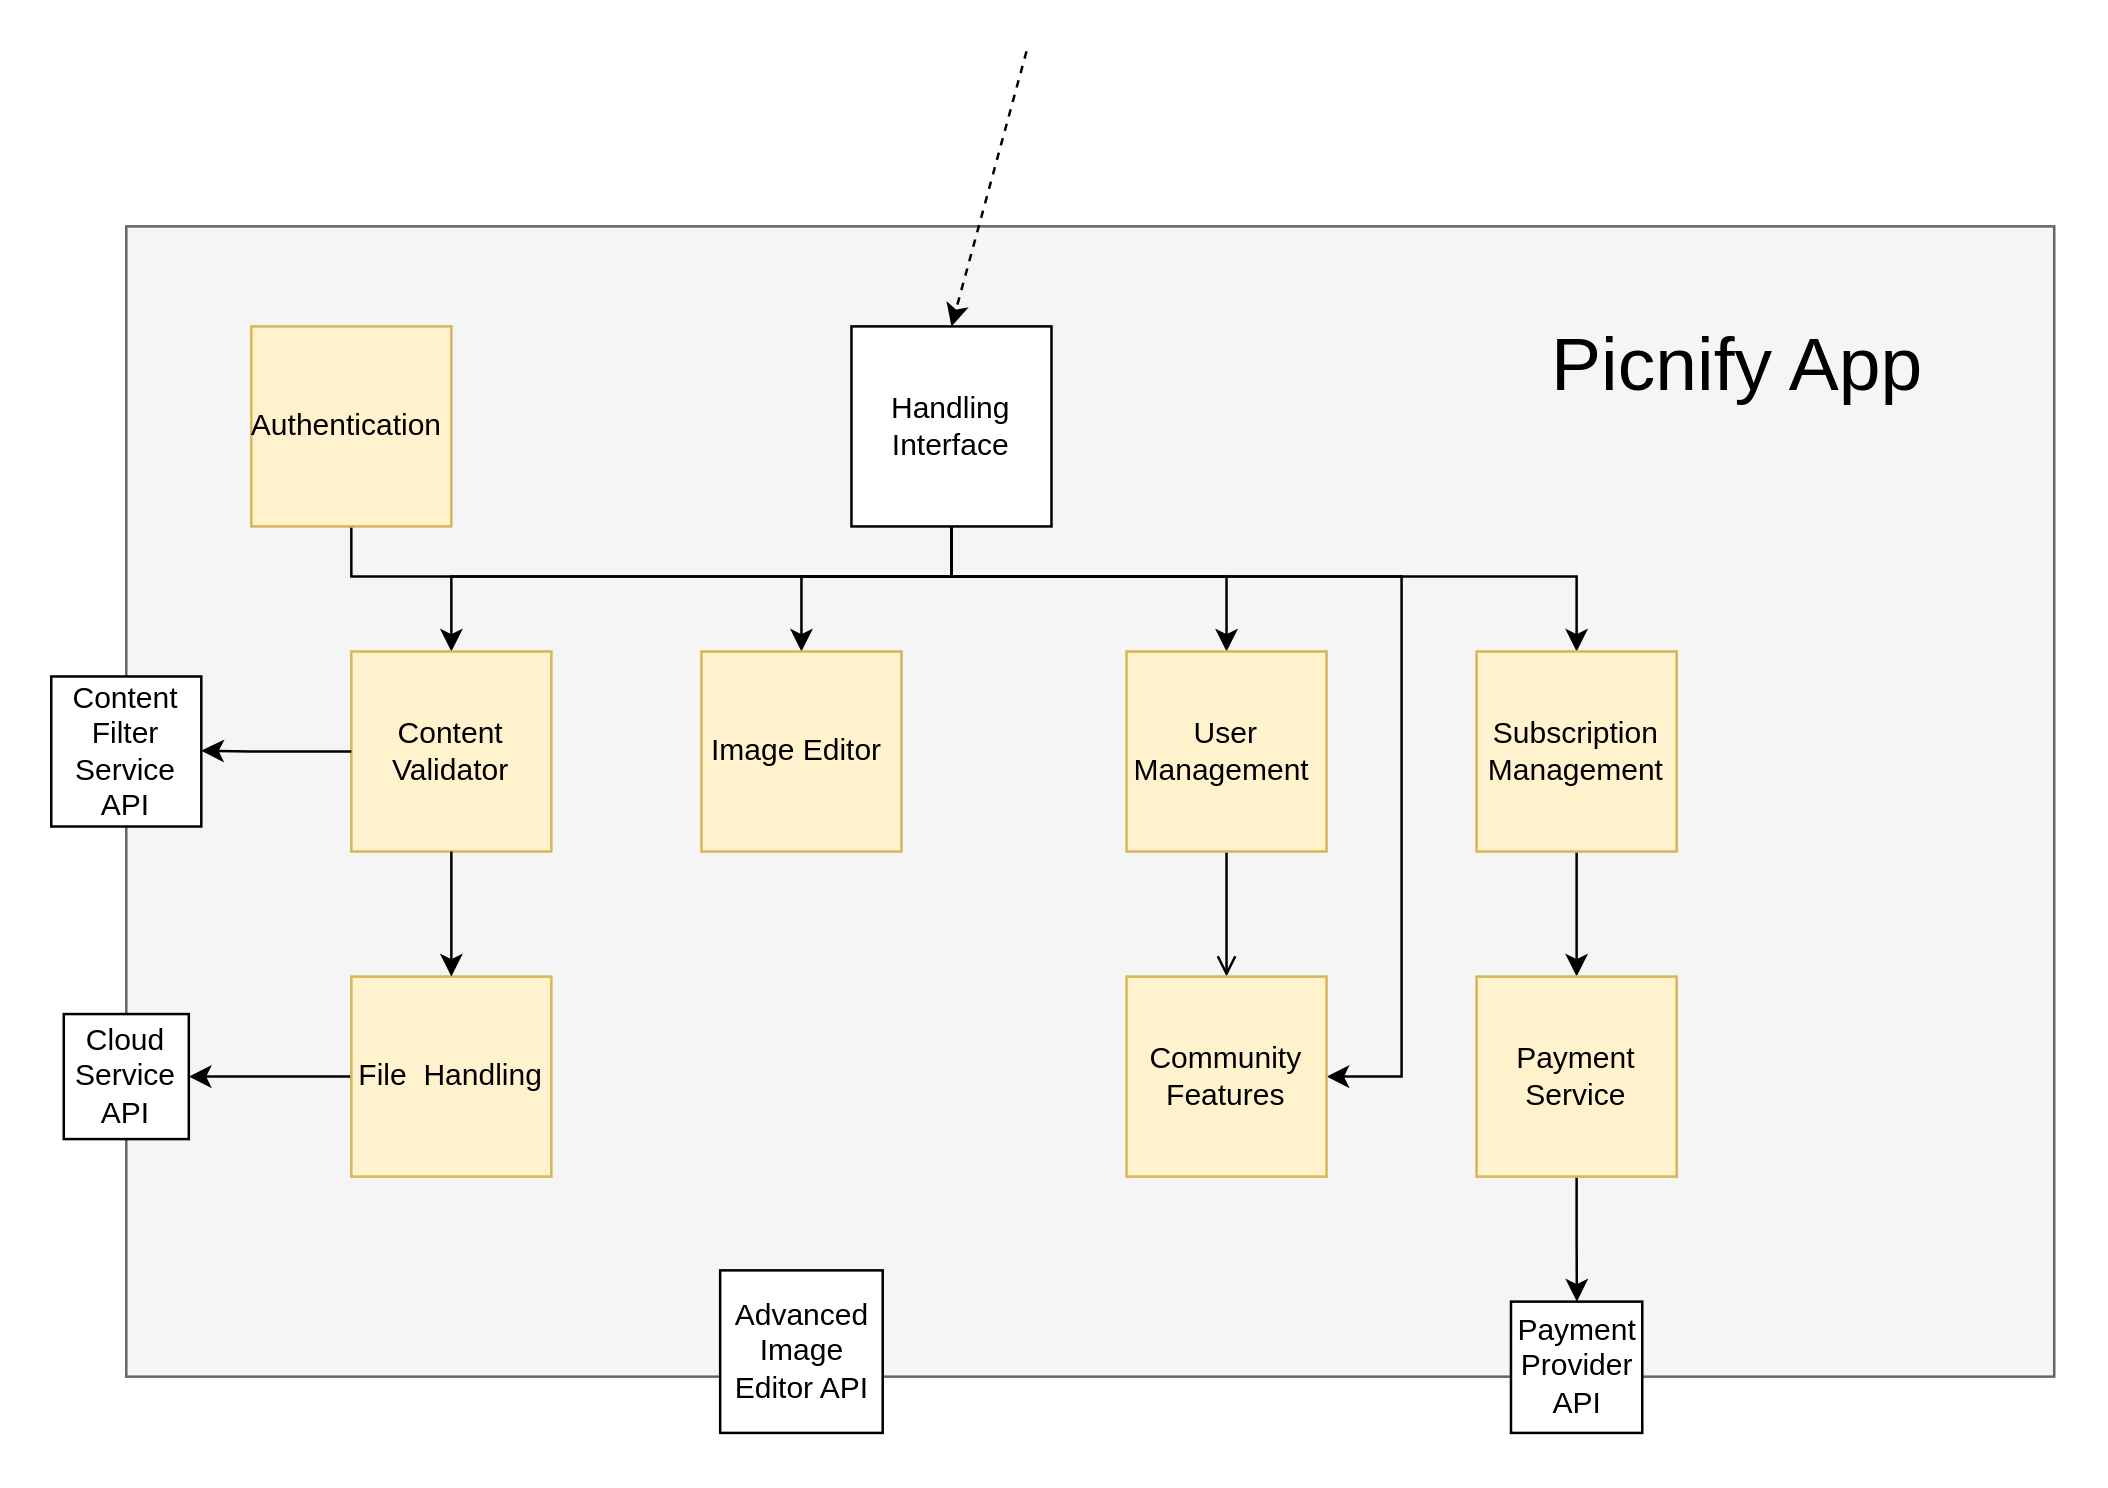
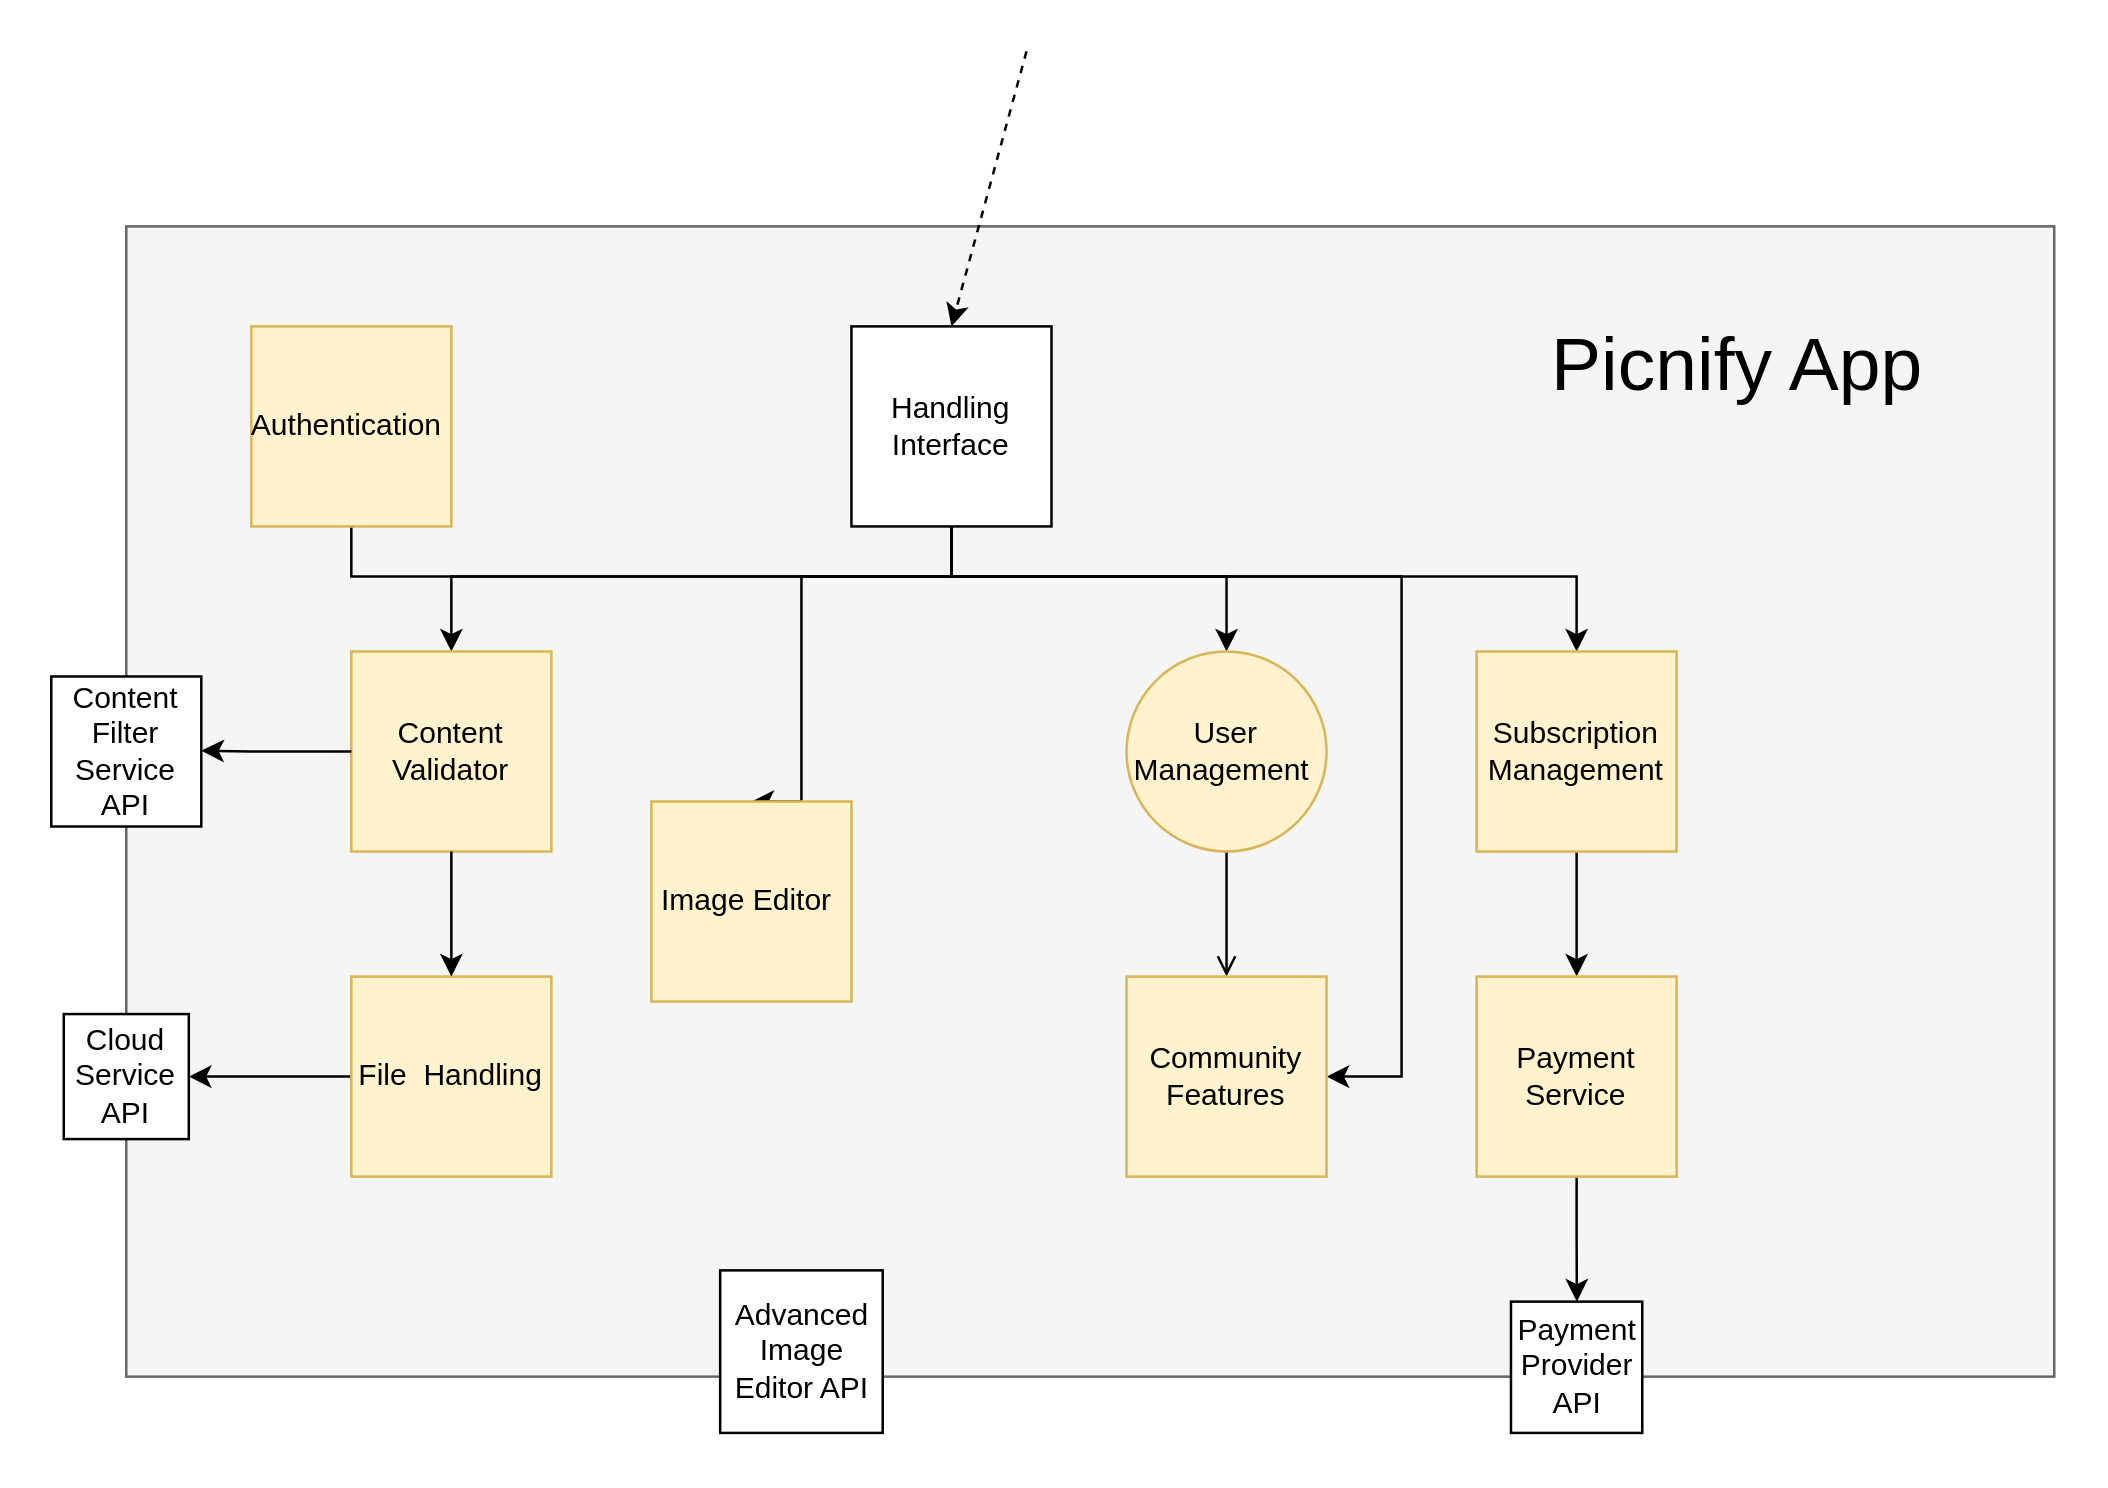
  <mxCell id="0" />
  <mxCell id="1" parent="0" />
  <mxCell id="2" value="" style="rounded=0;whiteSpace=wrap;html=1;fillColor=#f5f5f5;fontColor=#333333;strokeColor=#666666;" parent="1" vertex="1"><mxGeometry x="50" y="90" width="771" height="460" as="geometry" /></mxCell>
  <mxCell id="3" style="edgeStyle=orthogonalEdgeStyle;rounded=0;orthogonalLoop=1;jettySize=auto;html=1;entryX=0.5;entryY=0;entryDx=0;entryDy=0;" parent="1" source="9" target="26" edge="1"><mxGeometry relative="1" as="geometry"><Array as="points"><mxPoint x="380" y="230" /><mxPoint x="180" y="230" /></Array><mxPoint x="180" y="250" as="targetPoint" /></mxGeometry></mxCell>
  <mxCell id="4" style="edgeStyle=orthogonalEdgeStyle;rounded=0;orthogonalLoop=1;jettySize=auto;html=1;entryX=0.5;entryY=0;entryDx=0;entryDy=0;" parent="1" source="9" target="12" edge="1"><mxGeometry relative="1" as="geometry"><Array as="points"><mxPoint x="380" y="230" /><mxPoint x="320" y="230" /></Array></mxGeometry></mxCell>
  <mxCell id="5" style="edgeStyle=orthogonalEdgeStyle;rounded=0;orthogonalLoop=1;jettySize=auto;html=1;" parent="1" source="9" target="11" edge="1"><mxGeometry relative="1" as="geometry"><Array as="points"><mxPoint x="380" y="230" /><mxPoint x="490" y="230" /></Array></mxGeometry></mxCell>
  <mxCell id="6" style="edgeStyle=orthogonalEdgeStyle;rounded=0;orthogonalLoop=1;jettySize=auto;html=1;entryX=0.5;entryY=0;entryDx=0;entryDy=0;" parent="1" source="9" target="20" edge="1"><mxGeometry relative="1" as="geometry"><Array as="points"><mxPoint x="380" y="230" /><mxPoint x="630" y="230" /></Array></mxGeometry></mxCell>
  <mxCell id="7" style="edgeStyle=orthogonalEdgeStyle;rounded=0;orthogonalLoop=1;jettySize=auto;html=1;entryX=1;entryY=0.5;entryDx=0;entryDy=0;" parent="1" source="9" target="18" edge="1"><mxGeometry relative="1" as="geometry"><Array as="points"><mxPoint x="380" y="230" /><mxPoint x="560" y="230" /><mxPoint x="560" y="430" /></Array></mxGeometry></mxCell>
  <mxCell id="8" style="edgeStyle=orthogonalEdgeStyle;rounded=0;orthogonalLoop=1;jettySize=auto;html=1;" parent="1" source="9" edge="1"><mxGeometry relative="1" as="geometry"><mxPoint x="140" y="210" as="targetPoint" /><Array as="points"><mxPoint x="380" y="230" /><mxPoint x="140" y="230" /><mxPoint x="140" y="170" /></Array></mxGeometry></mxCell>
  <mxCell id="9" value="Handling Interface" style="whiteSpace=wrap;html=1;aspect=fixed;" parent="1" vertex="1"><mxGeometry x="340" y="130" width="80" height="80" as="geometry" /></mxCell>
  <mxCell id="10" style="edgeStyle=orthogonalEdgeStyle;rounded=0;orthogonalLoop=1;jettySize=auto;html=1;entryX=0.5;entryY=0;entryDx=0;entryDy=0;endArrow=open;" parent="1" source="11" target="18" edge="1"><mxGeometry relative="1" as="geometry" /></mxCell>
- <mxCell id="11" value="User Management&amp;nbsp;" style="whiteSpace=wrap;html=1;aspect=fixed;fillColor=#fff2cc;strokeColor=#d6b656;" parent="1" vertex="1"><mxGeometry x="450" y="260" width="80" height="80" as="geometry" /></mxCell>
- <mxCell id="12" value="Image Editor&amp;nbsp;" style="whiteSpace=wrap;html=1;aspect=fixed;fillColor=#fff2cc;strokeColor=#d6b656;" parent="1" vertex="1"><mxGeometry x="280" y="260" width="80" height="80" as="geometry" /></mxCell>
+ <mxCell id="11" value="User Management&amp;nbsp;" style="ellipse;whiteSpace=wrap;html=1;aspect=fixed;fillColor=#fff2cc;strokeColor=#d6b656;" parent="1" vertex="1"><mxGeometry x="450" y="260" width="80" height="80" as="geometry" /></mxCell>
+ <mxCell id="12" value="Image Editor&amp;nbsp;" style="whiteSpace=wrap;html=1;aspect=fixed;fillColor=#fff2cc;strokeColor=#d6b656;" parent="1" vertex="1"><mxGeometry x="260" y="320" width="80" height="80" as="geometry" /></mxCell>
  <mxCell id="13" value="Authentication&amp;nbsp;" style="whiteSpace=wrap;html=1;aspect=fixed;fillColor=#fff2cc;strokeColor=#d6b656;" parent="1" vertex="1"><mxGeometry x="100" y="130" width="80" height="80" as="geometry" /></mxCell>
  <mxCell id="14" style="edgeStyle=orthogonalEdgeStyle;rounded=0;orthogonalLoop=1;jettySize=auto;html=1;" parent="1" source="15" target="17" edge="1"><mxGeometry relative="1" as="geometry" /></mxCell>
  <mxCell id="15" value="File&amp;nbsp; Handling" style="whiteSpace=wrap;html=1;aspect=fixed;fillColor=#fff2cc;strokeColor=#d6b656;" parent="1" vertex="1"><mxGeometry x="140" y="390" width="80" height="80" as="geometry" /></mxCell>
  <mxCell id="16" value="Payment Provider&lt;br&gt;API" style="whiteSpace=wrap;html=1;aspect=fixed;" parent="1" vertex="1"><mxGeometry x="603.75" y="520" width="52.5" height="52.5" as="geometry" /></mxCell>
  <mxCell id="17" value="Cloud Service API" style="whiteSpace=wrap;html=1;aspect=fixed;" parent="1" vertex="1"><mxGeometry x="25" y="405" width="50" height="50" as="geometry" /></mxCell>
  <mxCell id="18" value="Community Features" style="whiteSpace=wrap;html=1;aspect=fixed;fillColor=#fff2cc;strokeColor=#d6b656;" parent="1" vertex="1"><mxGeometry x="450" y="390" width="80" height="80" as="geometry" /></mxCell>
  <mxCell id="19" style="edgeStyle=orthogonalEdgeStyle;rounded=0;orthogonalLoop=1;jettySize=auto;html=1;entryX=0.5;entryY=0;entryDx=0;entryDy=0;" parent="1" source="20" target="22" edge="1"><mxGeometry relative="1" as="geometry" /></mxCell>
  <mxCell id="20" value="Subscription Management" style="whiteSpace=wrap;html=1;aspect=fixed;fillColor=#fff2cc;strokeColor=#d6b656;" parent="1" vertex="1"><mxGeometry x="590" y="260" width="80" height="80" as="geometry" /></mxCell>
  <mxCell id="21" style="edgeStyle=orthogonalEdgeStyle;rounded=0;orthogonalLoop=1;jettySize=auto;html=1;" parent="1" source="22" target="16" edge="1"><mxGeometry relative="1" as="geometry"><Array as="points" /></mxGeometry></mxCell>
  <mxCell id="22" value="Payment Service" style="whiteSpace=wrap;html=1;aspect=fixed;fillColor=#fff2cc;strokeColor=#d6b656;" parent="1" vertex="1"><mxGeometry x="590" y="390" width="80" height="80" as="geometry" /></mxCell>
  <mxCell id="23" value="Advanced Image Editor API" style="whiteSpace=wrap;html=1;aspect=fixed;" parent="1" vertex="1"><mxGeometry x="287.5" y="507.5" width="65" height="65" as="geometry" /></mxCell>
  <mxCell id="24" value="&lt;font style=&quot;font-size: 30px;&quot;&gt;Picnify App&lt;/font&gt;" style="text;html=1;strokeColor=none;fillColor=none;align=center;verticalAlign=middle;whiteSpace=wrap;rounded=0;" parent="1" vertex="1"><mxGeometry x="607.5" y="120" width="172.5" height="50" as="geometry" /></mxCell>
  <mxCell id="25" value="" style="endArrow=classic;html=1;rounded=0;fontSize=30;dashed=1;entryX=0.5;entryY=0;entryDx=0;entryDy=0;" parent="1" target="9" edge="1"><mxGeometry width="50" height="50" relative="1" as="geometry"><mxPoint x="410" y="20" as="sourcePoint" /><mxPoint x="420" y="20" as="targetPoint" /></mxGeometry></mxCell>
  <mxCell id="26" value="Content Validator" style="whiteSpace=wrap;html=1;aspect=fixed;fillColor=#fff2cc;strokeColor=#d6b656;" parent="1" vertex="1"><mxGeometry x="140" y="260" width="80" height="80" as="geometry" /></mxCell>
  <mxCell id="27" value="Content Filter Service API" style="whiteSpace=wrap;html=1;aspect=fixed;" parent="1" vertex="1"><mxGeometry x="20" y="270" width="60" height="60" as="geometry" /></mxCell>
  <mxCell id="28" style="edgeStyle=orthogonalEdgeStyle;rounded=0;orthogonalLoop=1;jettySize=auto;html=1;" parent="1" edge="1"><mxGeometry relative="1" as="geometry"><mxPoint x="140" y="300" as="sourcePoint" /><mxPoint x="80" y="299.66" as="targetPoint" /><Array as="points"><mxPoint x="100" y="300" /><mxPoint x="100" y="300" /></Array></mxGeometry></mxCell>
  <mxCell id="29" value="" style="endArrow=classic;html=1;rounded=0;fontSize=30;exitX=0.5;exitY=1;exitDx=0;exitDy=0;entryX=0.5;entryY=0;entryDx=0;entryDy=0;" parent="1" source="26" target="15" edge="1"><mxGeometry width="50" height="50" relative="1" as="geometry"><mxPoint x="440" y="340" as="sourcePoint" /><mxPoint x="490" y="290" as="targetPoint" /></mxGeometry></mxCell>
